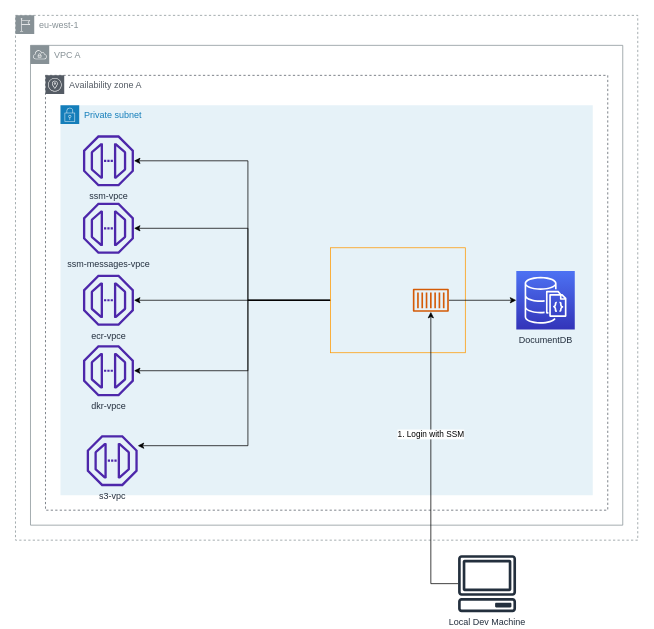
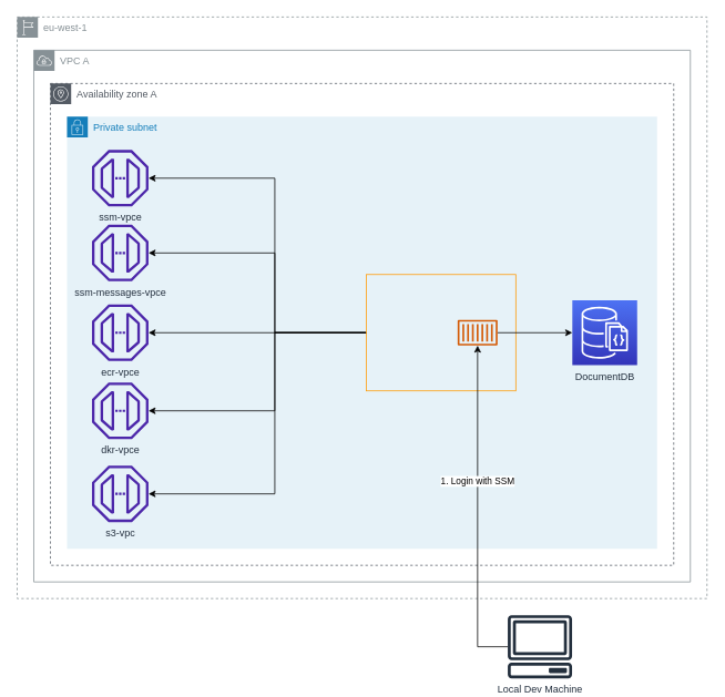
  <mxCell id="0" />
  <mxCell id="1" parent="0" />
  <mxCell id="2" value="eu-west-1" style="sketch=0;outlineConnect=0;gradientColor=none;html=1;whiteSpace=wrap;fontSize=12;fontStyle=0;shape=mxgraph.aws4.group;grIcon=mxgraph.aws4.group_region;strokeColor=#879196;fillColor=none;verticalAlign=top;align=left;spacingLeft=30;fontColor=#879196;dashed=1;" parent="1" vertex="1"><mxGeometry x="20" y="20" width="830" height="700" as="geometry" /></mxCell>
  <mxCell id="3" value="Availability zone A" style="sketch=0;outlineConnect=0;gradientColor=none;html=1;whiteSpace=wrap;fontSize=12;fontStyle=0;shape=mxgraph.aws4.group;grIcon=mxgraph.aws4.group_availability_zone;strokeColor=#545B64;fillColor=none;verticalAlign=top;align=left;spacingLeft=30;fontColor=#545B64;dashed=1;" parent="1" vertex="1"><mxGeometry x="60" y="100" width="750" height="580" as="geometry" /></mxCell>
  <mxCell id="4" value="VPC A" style="sketch=0;outlineConnect=0;gradientColor=none;html=1;whiteSpace=wrap;fontSize=12;fontStyle=0;shape=mxgraph.aws4.group;grIcon=mxgraph.aws4.group_vpc;strokeColor=#879196;fillColor=none;verticalAlign=top;align=left;spacingLeft=30;fontColor=#879196;dashed=0;" parent="1" vertex="1"><mxGeometry x="40" y="60" width="790" height="640" as="geometry" /></mxCell>
  <mxCell id="5" value="Private subnet" style="points=[[0,0],[0.25,0],[0.5,0],[0.75,0],[1,0],[1,0.25],[1,0.5],[1,0.75],[1,1],[0.75,1],[0.5,1],[0.25,1],[0,1],[0,0.75],[0,0.5],[0,0.25]];outlineConnect=0;gradientColor=none;html=1;whiteSpace=wrap;fontSize=12;fontStyle=0;container=1;pointerEvents=0;collapsible=0;recursiveResize=0;shape=mxgraph.aws4.group;grIcon=mxgraph.aws4.group_security_group;grStroke=0;strokeColor=#147EBA;fillColor=#E6F2F8;verticalAlign=top;align=left;spacingLeft=30;fontColor=#147EBA;dashed=0;" parent="1" vertex="1"><mxGeometry x="80" y="140" width="710" height="520" as="geometry" /></mxCell>
  <mxCell id="6" value="ssm-messages-vpce" style="sketch=0;outlineConnect=0;fontColor=#232F3E;gradientColor=none;fillColor=#4D27AA;strokeColor=none;dashed=0;verticalLabelPosition=bottom;verticalAlign=top;align=center;html=1;fontSize=12;fontStyle=0;aspect=fixed;pointerEvents=1;shape=mxgraph.aws4.endpoint;" vertex="1" parent="5"><mxGeometry x="30" y="130" width="68" height="68" as="geometry" /></mxCell>
  <mxCell id="7" value="ecr-vpce" style="sketch=0;outlineConnect=0;fontColor=#232F3E;gradientColor=none;fillColor=#4D27AA;strokeColor=none;dashed=0;verticalLabelPosition=bottom;verticalAlign=top;align=center;html=1;fontSize=12;fontStyle=0;aspect=fixed;pointerEvents=1;shape=mxgraph.aws4.endpoint;" vertex="1" parent="5"><mxGeometry x="30" y="226" width="68" height="68" as="geometry" /></mxCell>
  <mxCell id="8" value="dkr-vpce" style="sketch=0;outlineConnect=0;fontColor=#232F3E;gradientColor=none;fillColor=#4D27AA;strokeColor=none;dashed=0;verticalLabelPosition=bottom;verticalAlign=top;align=center;html=1;fontSize=12;fontStyle=0;aspect=fixed;pointerEvents=1;shape=mxgraph.aws4.endpoint;" vertex="1" parent="5"><mxGeometry x="30" y="320" width="68" height="68" as="geometry" /></mxCell>
- <mxCell id="9" value="s3-vpc" style="sketch=0;outlineConnect=0;fontColor=#232F3E;gradientColor=none;fillColor=#4D27AA;strokeColor=none;dashed=0;verticalLabelPosition=bottom;verticalAlign=top;align=center;html=1;fontSize=12;fontStyle=0;aspect=fixed;pointerEvents=1;shape=mxgraph.aws4.endpoint;" vertex="1" parent="5"><mxGeometry x="35" y="440" width="68" height="68" as="geometry" /></mxCell>
+ <mxCell id="9" value="s3-vpc" style="sketch=0;outlineConnect=0;fontColor=#232F3E;gradientColor=none;fillColor=#4D27AA;strokeColor=none;dashed=0;verticalLabelPosition=bottom;verticalAlign=top;align=center;html=1;fontSize=12;fontStyle=0;aspect=fixed;pointerEvents=1;shape=mxgraph.aws4.endpoint;" vertex="1" parent="5"><mxGeometry x="30" y="420" width="68" height="68" as="geometry" /></mxCell>
  <mxCell id="10" style="edgeStyle=orthogonalEdgeStyle;rounded=0;orthogonalLoop=1;jettySize=auto;html=1;strokeColor=#000000;" parent="1" source="15" target="16" edge="1"><mxGeometry relative="1" as="geometry"><Array as="points"><mxPoint x="330" y="400" /><mxPoint x="330" y="214" /></Array><mxPoint x="470" y="390" as="sourcePoint" /><mxPoint x="160" y="210" as="targetPoint" /></mxGeometry></mxCell>
  <mxCell id="11" style="edgeStyle=orthogonalEdgeStyle;rounded=0;orthogonalLoop=1;jettySize=auto;html=1;strokeColor=#000000;" parent="1" source="15" target="6" edge="1"><mxGeometry relative="1" as="geometry"><Array as="points"><mxPoint x="330" y="400" /><mxPoint x="330" y="304" /></Array><mxPoint x="470" y="390" as="sourcePoint" /><mxPoint x="170" y="300" as="targetPoint" /></mxGeometry></mxCell>
  <mxCell id="12" style="edgeStyle=orthogonalEdgeStyle;rounded=0;orthogonalLoop=1;jettySize=auto;html=1;strokeColor=#000000;" parent="1" source="15" target="7" edge="1"><mxGeometry relative="1" as="geometry"><mxPoint x="470" y="390" as="sourcePoint" /><mxPoint x="170" y="390" as="targetPoint" /><Array as="points" /></mxGeometry></mxCell>
  <mxCell id="13" style="edgeStyle=orthogonalEdgeStyle;rounded=0;orthogonalLoop=1;jettySize=auto;html=1;strokeColor=#000000;exitX=0;exitY=0.5;exitDx=0;exitDy=0;" parent="1" source="15" target="8" edge="1"><mxGeometry relative="1" as="geometry"><Array as="points"><mxPoint x="330" y="400" /><mxPoint x="330" y="494" /></Array><mxPoint x="470" y="390" as="sourcePoint" /><mxPoint x="160" y="470" as="targetPoint" /></mxGeometry></mxCell>
  <mxCell id="14" style="edgeStyle=orthogonalEdgeStyle;rounded=0;orthogonalLoop=1;jettySize=auto;html=1;strokeColor=#000000;" parent="1" source="15" target="9" edge="1"><mxGeometry relative="1" as="geometry"><Array as="points"><mxPoint x="330" y="400" /><mxPoint x="330" y="594" /></Array><mxPoint x="470" y="390" as="sourcePoint" /><mxPoint x="160" y="560" as="targetPoint" /></mxGeometry></mxCell>
  <mxCell id="15" value="" style="outlineConnect=0;gradientColor=none;html=1;whiteSpace=wrap;fontSize=12;fontStyle=0;strokeColor=#FF9900;fillColor=none;verticalAlign=top;align=center;fontColor=#FF9900;dashed=0;spacingTop=3;" vertex="1" parent="1"><mxGeometry x="440" y="330" width="180" height="140" as="geometry" /></mxCell>
  <mxCell id="16" value="ssm-vpce" style="sketch=0;outlineConnect=0;fontColor=#232F3E;gradientColor=none;fillColor=#4D27AA;strokeColor=none;dashed=0;verticalLabelPosition=bottom;verticalAlign=top;align=center;html=1;fontSize=12;fontStyle=0;aspect=fixed;pointerEvents=1;shape=mxgraph.aws4.endpoint;" vertex="1" parent="1"><mxGeometry x="110" y="180" width="68" height="68" as="geometry" /></mxCell>
  <mxCell id="17" style="edgeStyle=orthogonalEdgeStyle;rounded=0;orthogonalLoop=1;jettySize=auto;html=1;" edge="1" parent="1" source="18" target="19"><mxGeometry relative="1" as="geometry" /></mxCell>
  <mxCell id="18" value="" style="sketch=0;outlineConnect=0;fontColor=#232F3E;gradientColor=none;fillColor=#D45B07;strokeColor=none;dashed=0;verticalLabelPosition=bottom;verticalAlign=top;align=center;html=1;fontSize=12;fontStyle=0;aspect=fixed;pointerEvents=1;shape=mxgraph.aws4.container_1;" vertex="1" parent="1"><mxGeometry x="550" y="384.5" width="48" height="31" as="geometry" /></mxCell>
  <mxCell id="19" value="DocumentDB" style="sketch=0;points=[[0,0,0],[0.25,0,0],[0.5,0,0],[0.75,0,0],[1,0,0],[0,1,0],[0.25,1,0],[0.5,1,0],[0.75,1,0],[1,1,0],[0,0.25,0],[0,0.5,0],[0,0.75,0],[1,0.25,0],[1,0.5,0],[1,0.75,0]];outlineConnect=0;fontColor=#232F3E;gradientColor=#4D72F3;gradientDirection=north;fillColor=#3334B9;strokeColor=#ffffff;dashed=0;verticalLabelPosition=bottom;verticalAlign=top;align=center;html=1;fontSize=12;fontStyle=0;aspect=fixed;shape=mxgraph.aws4.resourceIcon;resIcon=mxgraph.aws4.documentdb_with_mongodb_compatibility;" vertex="1" parent="1"><mxGeometry x="688" y="361" width="78" height="78" as="geometry" /></mxCell>
  <mxCell id="20" style="edgeStyle=orthogonalEdgeStyle;rounded=0;orthogonalLoop=1;jettySize=auto;html=1;" edge="1" parent="1" source="22" target="18"><mxGeometry relative="1" as="geometry" /></mxCell>
  <mxCell id="21" value="1. Login with SSM" style="edgeLabel;html=1;align=center;verticalAlign=middle;resizable=0;points=[];" vertex="1" connectable="0" parent="20"><mxGeometry x="0.185" y="1" relative="1" as="geometry"><mxPoint as="offset" /></mxGeometry></mxCell>
  <mxCell id="22" value="Local Dev Machine" style="sketch=0;outlineConnect=0;fontColor=#232F3E;gradientColor=none;fillColor=#232F3D;strokeColor=none;dashed=0;verticalLabelPosition=bottom;verticalAlign=top;align=center;html=1;fontSize=12;fontStyle=0;aspect=fixed;pointerEvents=1;shape=mxgraph.aws4.client;" vertex="1" parent="1"><mxGeometry x="610" y="740" width="78" height="76" as="geometry" /></mxCell>
